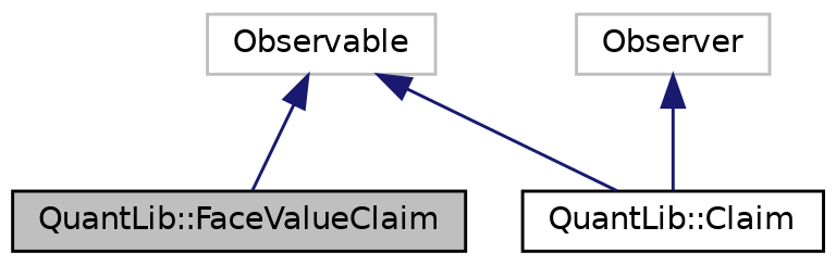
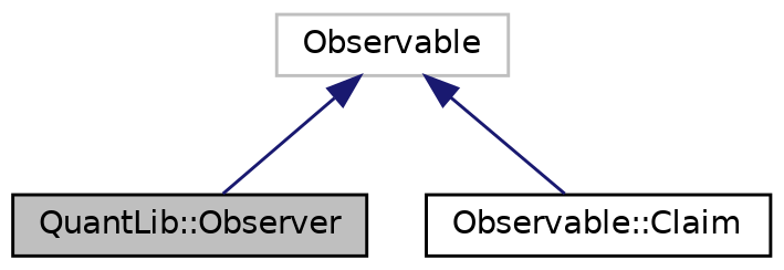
  digraph {
    node [color=black fillcolor=white fontname=Helvetica fontsize=10 shape=record style=filled]
    edge [color=midnightblue dir=back fontname=Helvetica fontsize=10 labelfontname=Helvetica labelfontsize=10 style=solid]
-   n1 [fillcolor=grey75 fontcolor=black height=0.2 label="QuantLib::FaceValueClaim" width=0.4]
-   n2 [height=0.2 label="QuantLib::Claim" width=0.4]
+   n1 [fillcolor=grey75 fontcolor=black height=0.2 label="QuantLib::Observer" width=0.4]
+   n2 [height=0.2 label="Observable::Claim" width=0.4]
    n3 [color=grey75 height=0.2 label=Observable width=0.4]
-   n4 [color=grey75 height=0.2 label=Observer width=0.4]
    n3 -> n1
    n3 -> n2
-   n4 -> n2
  }
